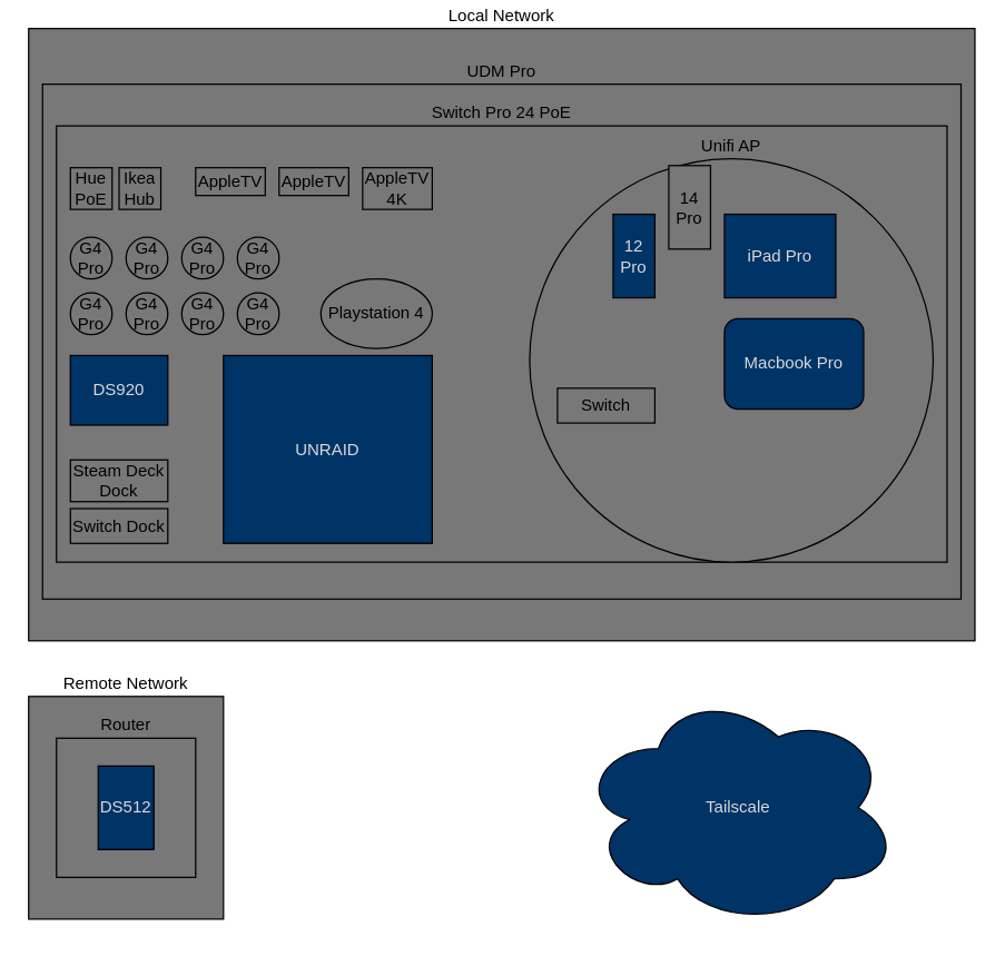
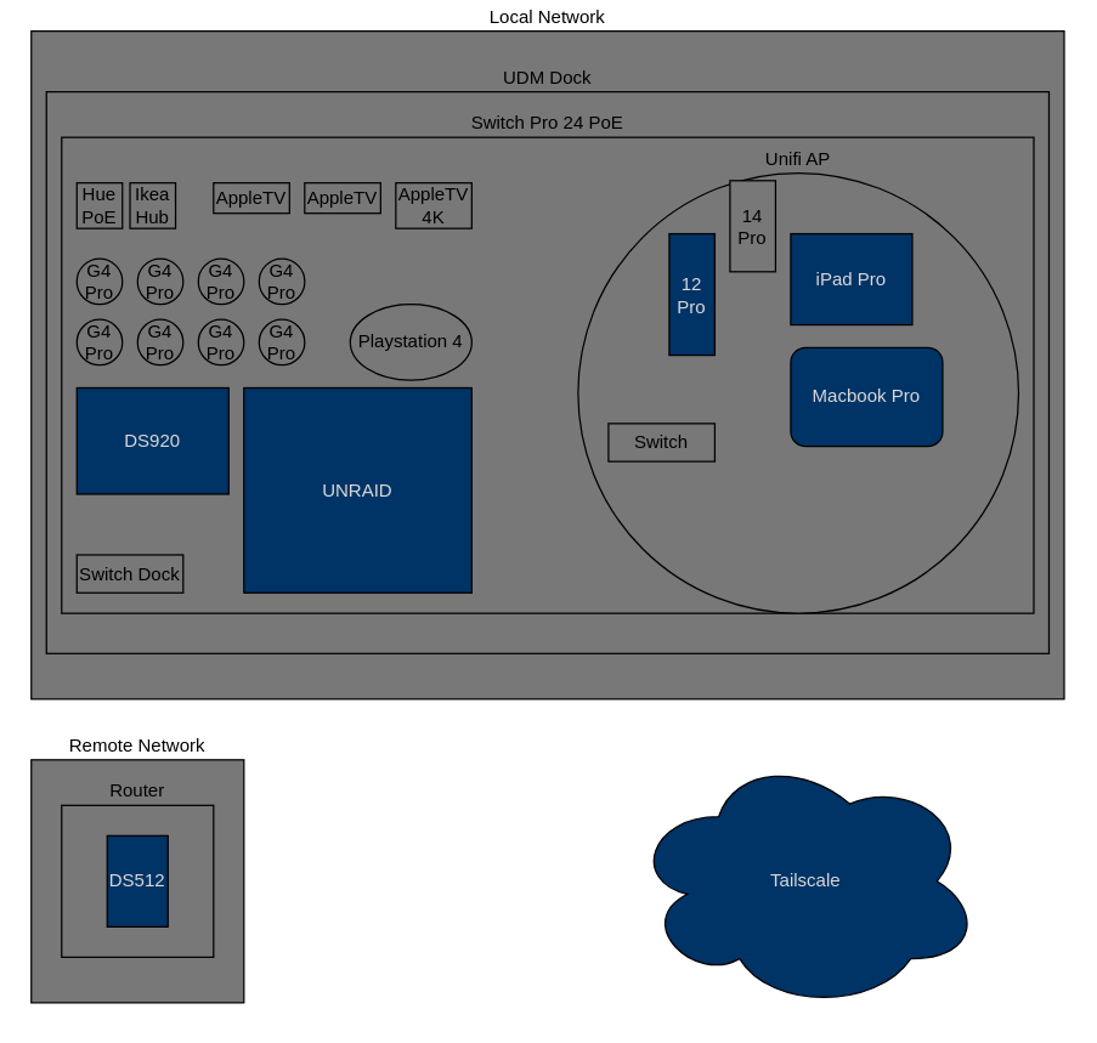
  <mxCell id="0" />
  <mxCell id="1" parent="0" />
  <mxCell id="2" value="Local Network" style="rounded=0;whiteSpace=wrap;html=1;labelPosition=center;verticalLabelPosition=top;align=center;verticalAlign=bottom;fillColor=#787878;" vertex="1" parent="1"><mxGeometry x="20" y="20" width="680" height="440" as="geometry" /></mxCell>
  <mxCell id="3" value="Remote Network" style="rounded=0;whiteSpace=wrap;html=1;labelPosition=center;verticalLabelPosition=top;align=center;verticalAlign=bottom;fillColor=#787878;" vertex="1" parent="1"><mxGeometry x="20" y="500" width="140" height="160" as="geometry" /></mxCell>
- <mxCell id="4" value="UDM Pro" style="rounded=0;whiteSpace=wrap;html=1;fillColor=#787878;labelPosition=center;verticalLabelPosition=top;align=center;verticalAlign=bottom;" vertex="1" parent="1"><mxGeometry x="30" y="60" width="660" height="370" as="geometry" /></mxCell>
+ <mxCell id="4" value="UDM Dock" style="rounded=0;whiteSpace=wrap;html=1;fillColor=#787878;labelPosition=center;verticalLabelPosition=top;align=center;verticalAlign=bottom;" vertex="1" parent="1"><mxGeometry x="30" y="60" width="660" height="370" as="geometry" /></mxCell>
  <mxCell id="5" value="Router" style="rounded=0;whiteSpace=wrap;html=1;fillColor=#787878;labelPosition=center;verticalLabelPosition=top;align=center;verticalAlign=bottom;" vertex="1" parent="1"><mxGeometry x="40" y="530" width="100" height="100" as="geometry" /></mxCell>
  <mxCell id="6" value="DS512" style="rounded=0;whiteSpace=wrap;html=1;fillColor=#003366;labelPosition=center;verticalLabelPosition=middle;align=center;verticalAlign=middle;fontColor=#D9D9D9;" vertex="1" parent="1"><mxGeometry x="70" y="550" width="40" height="60" as="geometry" /></mxCell>
  <mxCell id="7" value="Switch Pro 24 PoE" style="rounded=0;whiteSpace=wrap;html=1;fillColor=#787878;labelPosition=center;verticalLabelPosition=top;align=center;verticalAlign=bottom;" vertex="1" parent="1"><mxGeometry x="40" y="90" width="640" height="313.5" as="geometry" /></mxCell>
  <mxCell id="8" value="Hue PoE" style="rounded=0;whiteSpace=wrap;html=1;fillColor=#787878;labelPosition=center;verticalLabelPosition=middle;align=center;verticalAlign=middle;" vertex="1" parent="1"><mxGeometry x="50" y="120" width="30" height="30" as="geometry" /></mxCell>
  <mxCell id="9" value="Ikea Hub" style="rounded=0;whiteSpace=wrap;html=1;fillColor=#787878;labelPosition=center;verticalLabelPosition=middle;align=center;verticalAlign=middle;" vertex="1" parent="1"><mxGeometry x="85" y="120" width="30" height="30" as="geometry" /></mxCell>
  <mxCell id="10" value="AppleTV" style="rounded=0;whiteSpace=wrap;html=1;fillColor=#787878;labelPosition=center;verticalLabelPosition=middle;align=center;verticalAlign=middle;" vertex="1" parent="1"><mxGeometry x="140" y="120" width="50" height="20" as="geometry" /></mxCell>
  <mxCell id="11" value="G4 Pro" style="ellipse;whiteSpace=wrap;html=1;aspect=fixed;fillColor=#787878;" vertex="1" parent="1"><mxGeometry x="50" y="170" width="30" height="30" as="geometry" /></mxCell>
  <mxCell id="12" value="G4 Pro" style="ellipse;whiteSpace=wrap;html=1;aspect=fixed;fillColor=#787878;" vertex="1" parent="1"><mxGeometry x="170" y="210" width="30" height="30" as="geometry" /></mxCell>
  <mxCell id="13" value="G4 Pro" style="ellipse;whiteSpace=wrap;html=1;aspect=fixed;fillColor=#787878;" vertex="1" parent="1"><mxGeometry x="90" y="170" width="30" height="30" as="geometry" /></mxCell>
  <mxCell id="14" value="G4 Pro" style="ellipse;whiteSpace=wrap;html=1;aspect=fixed;fillColor=#787878;" vertex="1" parent="1"><mxGeometry x="130" y="170" width="30" height="30" as="geometry" /></mxCell>
  <mxCell id="15" value="G4 Pro" style="ellipse;whiteSpace=wrap;html=1;aspect=fixed;fillColor=#787878;" vertex="1" parent="1"><mxGeometry x="170" y="170" width="30" height="30" as="geometry" /></mxCell>
  <mxCell id="16" value="AppleTV" style="rounded=0;whiteSpace=wrap;html=1;fillColor=#787878;labelPosition=center;verticalLabelPosition=middle;align=center;verticalAlign=middle;" vertex="1" parent="1"><mxGeometry x="200" y="120" width="50" height="20" as="geometry" /></mxCell>
  <mxCell id="17" value="AppleTV 4K" style="rounded=0;whiteSpace=wrap;html=1;fillColor=#787878;labelPosition=center;verticalLabelPosition=middle;align=center;verticalAlign=middle;" vertex="1" parent="1"><mxGeometry x="260" y="120" width="50" height="30" as="geometry" /></mxCell>
  <mxCell id="18" value="G4 Pro" style="ellipse;whiteSpace=wrap;html=1;aspect=fixed;fillColor=#787878;" vertex="1" parent="1"><mxGeometry x="90" y="210" width="30" height="30" as="geometry" /></mxCell>
  <mxCell id="19" value="G4 Pro" style="ellipse;whiteSpace=wrap;html=1;aspect=fixed;fillColor=#787878;" vertex="1" parent="1"><mxGeometry x="50" y="210" width="30" height="30" as="geometry" /></mxCell>
  <mxCell id="20" value="G4 Pro" style="ellipse;whiteSpace=wrap;html=1;aspect=fixed;fillColor=#787878;" vertex="1" parent="1"><mxGeometry x="130" y="210" width="30" height="30" as="geometry" /></mxCell>
  <mxCell id="21" value="Unifi AP" style="ellipse;whiteSpace=wrap;html=1;aspect=fixed;fillColor=#787878;labelPosition=center;verticalLabelPosition=top;align=center;verticalAlign=bottom;" vertex="1" parent="1"><mxGeometry x="380" y="113.5" width="290" height="290" as="geometry" /></mxCell>
- <mxCell id="22" value="12 Pro" style="rounded=0;whiteSpace=wrap;html=1;fillColor=#003366;labelPosition=center;verticalLabelPosition=middle;align=center;verticalAlign=middle;fontColor=#D9D9D9;" vertex="1" parent="1"><mxGeometry x="440" y="153.5" width="30" height="60" as="geometry" /></mxCell>
+ <mxCell id="22" value="12 Pro" style="rounded=0;whiteSpace=wrap;html=1;fillColor=#003366;labelPosition=center;verticalLabelPosition=middle;align=center;verticalAlign=middle;fontColor=#D9D9D9;" vertex="1" parent="1"><mxGeometry x="440" y="153.5" width="30" height="80" as="geometry" /></mxCell>
  <mxCell id="23" value="14 Pro" style="rounded=0;whiteSpace=wrap;html=1;fillColor=#787878;labelPosition=center;verticalLabelPosition=middle;align=center;verticalAlign=middle;" vertex="1" parent="1"><mxGeometry x="480" y="118.5" width="30" height="60" as="geometry" /></mxCell>
  <mxCell id="24" value="iPad Pro" style="rounded=0;whiteSpace=wrap;html=1;fillColor=#003366;labelPosition=center;verticalLabelPosition=middle;align=center;verticalAlign=middle;fontColor=#D9D9D9;" vertex="1" parent="1"><mxGeometry x="520" y="153.5" width="80" height="60" as="geometry" /></mxCell>
  <mxCell id="25" value="Macbook Pro" style="whiteSpace=wrap;html=1;fillColor=#003366;labelPosition=center;verticalLabelPosition=middle;align=center;verticalAlign=middle;fontColor=#D9D9D9;rounded=1;" vertex="1" parent="1"><mxGeometry x="520" y="228.5" width="100" height="65" as="geometry" /></mxCell>
- <mxCell id="26" value="DS920" style="rounded=0;whiteSpace=wrap;html=1;fillColor=#003366;labelPosition=center;verticalLabelPosition=middle;align=center;verticalAlign=middle;fontColor=#D9D9D9;" vertex="1" parent="1"><mxGeometry x="50" y="255" width="70" height="50" as="geometry" /></mxCell>
+ <mxCell id="26" value="DS920" style="rounded=0;whiteSpace=wrap;html=1;fillColor=#003366;labelPosition=center;verticalLabelPosition=middle;align=center;verticalAlign=middle;fontColor=#D9D9D9;" vertex="1" parent="1"><mxGeometry x="50" y="255" width="100" height="70" as="geometry" /></mxCell>
  <mxCell id="27" value="UNRAID" style="rounded=0;whiteSpace=wrap;html=1;fillColor=#003366;labelPosition=center;verticalLabelPosition=middle;align=center;verticalAlign=middle;fontColor=#D9D9D9;" vertex="1" parent="1"><mxGeometry x="160" y="255" width="150" height="135" as="geometry" /></mxCell>
  <mxCell id="28" value="Playstation 4" style="ellipse;whiteSpace=wrap;html=1;fillColor=#787878;labelPosition=center;verticalLabelPosition=middle;align=center;verticalAlign=middle;" vertex="1" parent="1"><mxGeometry x="230" y="200" width="80" height="50" as="geometry" /></mxCell>
- <mxCell id="29" value="Steam Deck &lt;br&gt;Dock" style="rounded=0;whiteSpace=wrap;html=1;fillColor=#787878;labelPosition=center;verticalLabelPosition=middle;align=center;verticalAlign=middle;" vertex="1" parent="1"><mxGeometry x="50" y="330" width="70" height="30" as="geometry" /></mxCell>
  <mxCell id="30" value="Switch Dock" style="rounded=0;whiteSpace=wrap;html=1;fillColor=#787878;labelPosition=center;verticalLabelPosition=middle;align=center;verticalAlign=middle;" vertex="1" parent="1"><mxGeometry x="50" y="365" width="70" height="25" as="geometry" /></mxCell>
  <mxCell id="31" value="Switch" style="rounded=0;whiteSpace=wrap;html=1;fillColor=#787878;labelPosition=center;verticalLabelPosition=middle;align=center;verticalAlign=middle;" vertex="1" parent="1"><mxGeometry x="400" y="278.5" width="70" height="25" as="geometry" /></mxCell>
  <mxCell id="32" value="Tailscale" style="ellipse;shape=cloud;whiteSpace=wrap;html=1;fontColor=#D9D9D9;fillColor=#003366;" vertex="1" parent="1"><mxGeometry x="415" y="495" width="230" height="170" as="geometry" /></mxCell>
